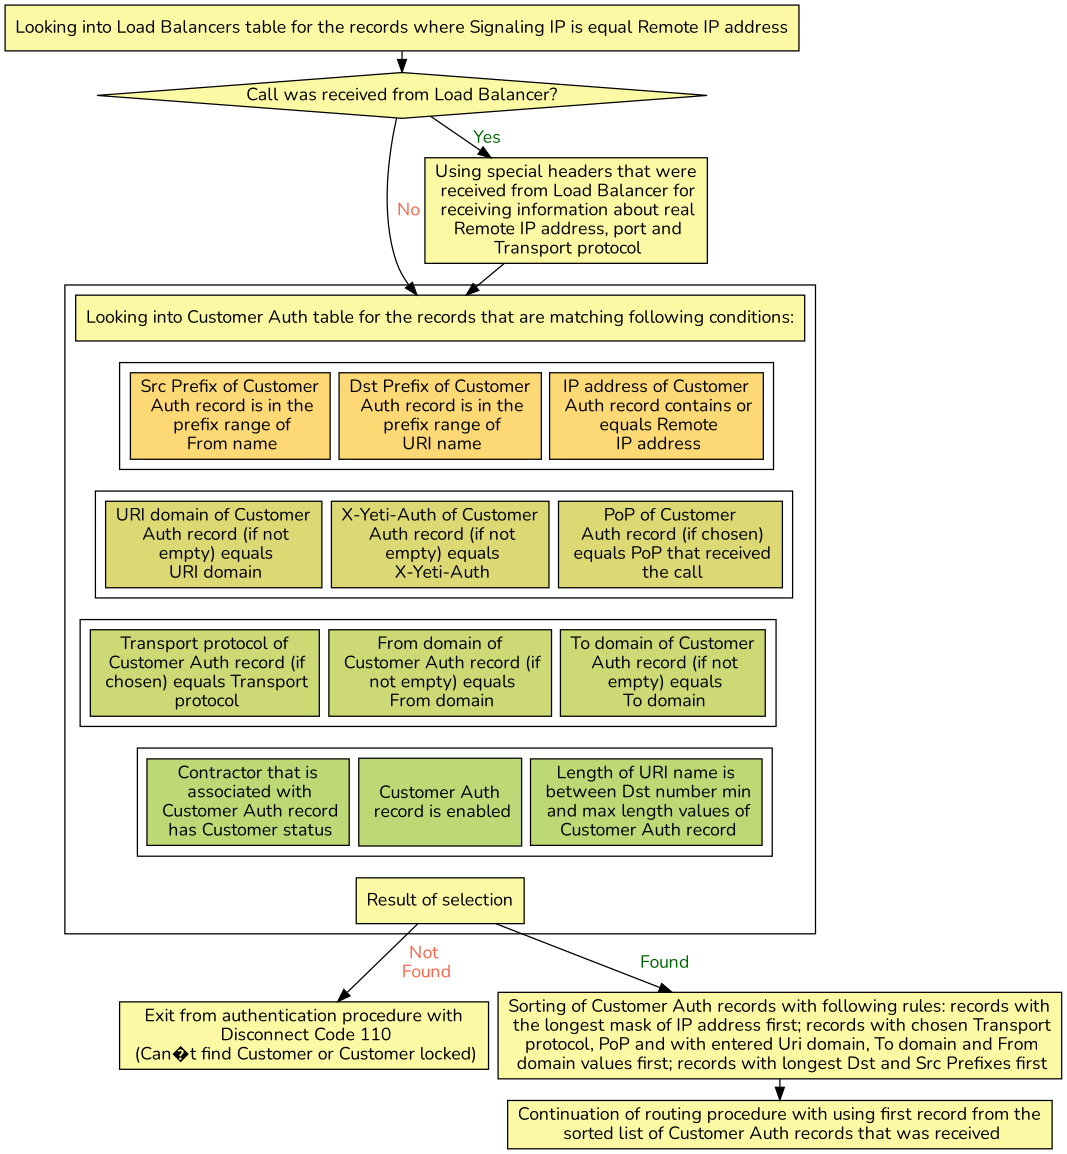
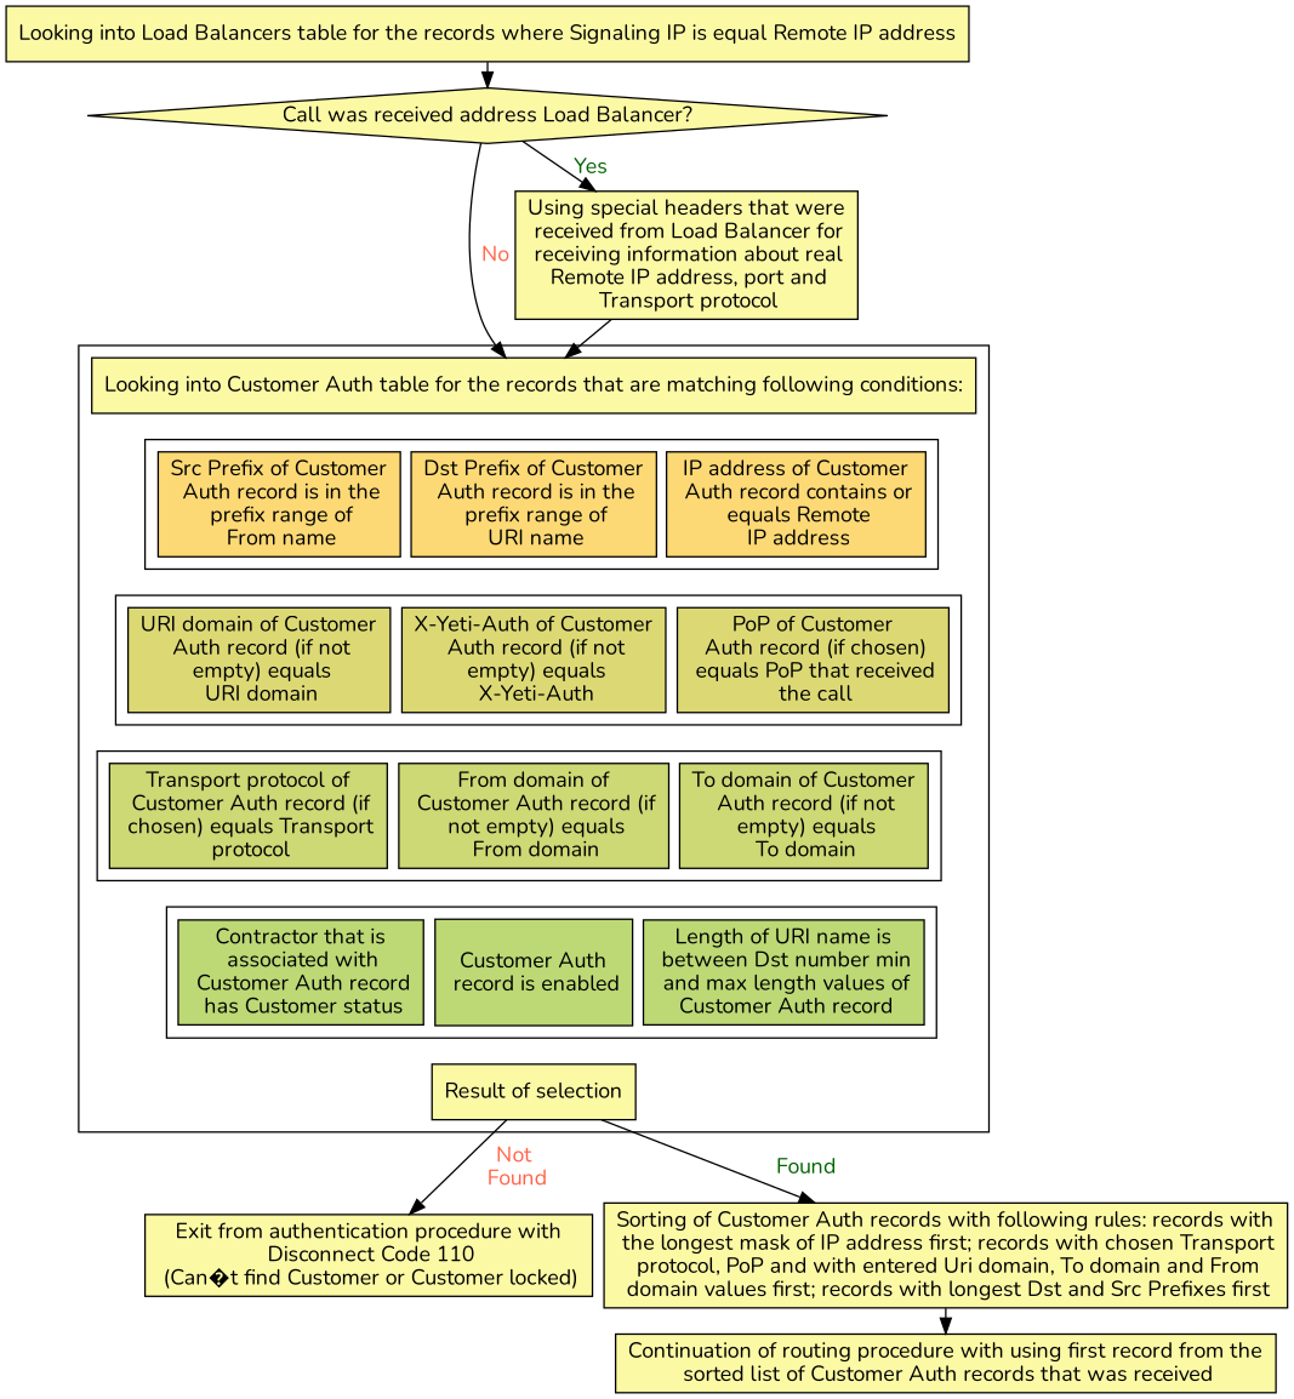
  digraph {
    mindist=0.01
    nodesep=0.1
    ranksep=0.001
    fontname=Nunito
    node [fillcolor="#FCF9A5" shape=box sides=4 style=filled fontname=Nunito]
    edge [fontname=Nunito]
    n1 [fillcolor="#FCD975" label="IP address of Customer\n Auth record contains or\n equals Remote\n IP address"]
    n2 [fillcolor="#FCD975" label="Dst Prefix of Customer\n Auth record is in the\n prefix range of\n URI name"]
    n3 [fillcolor="#FCD975" label="Src Prefix of Customer\n Auth record is in the\n prefix range of\n From name"]
    n4 [fillcolor="#DCD975" label="PoP of Customer\n Auth record (if chosen)\n equals PoP that received\n the call"]
    n5 [fillcolor="#DCD975" label="X-Yeti-Auth of Customer\n Auth record (if not\n empty) equals\n X-Yeti-Auth"]
    n6 [fillcolor="#DCD975" label="URI domain of Customer\n Auth record (if not\n empty) equals\n URI domain"]
    n7 [fillcolor="#CCD975" label="To domain of Customer\n Auth record (if not\n empty) equals\n To domain"]
    n8 [fillcolor="#CCD975" label="From domain of\n Customer Auth record (if\n not empty) equals\n From domain"]
    n9 [fillcolor="#CCD975" label="Transport protocol of\n Customer Auth record (if\n chosen) equals Transport\n protocol"]
    n10 [fillcolor="#BCD975" label="Length of URI name is\n between Dst number min\n and max length values of\n Customer Auth record"]
    n11 [fillcolor="#BCD975" label="\nCustomer Auth\n record is enabled\n "]
    n12 [fillcolor="#BCD975" label="Contractor that is\n associated with\n Customer Auth record\n has Customer status"]
    n13 [label="Looking into Customer Auth table for the records that are matching following conditions:"]
    n14 [label="Result of selection"]
    n15 [label="Exit from authentication procedure with\n Disconnect Code 110\n (Can�t find Customer or Customer locked)"]
    n16 [label="Sorting of Customer Auth records with following rules: records with\n the longest mask of IP address first; records with chosen Transport\n protocol, PoP and with entered Uri domain, To domain and From\n domain values first; records with longest Dst and Src Prefixes first"]
    n17 [label="Looking into Load Balancers table for the records where Signaling IP is equal Remote IP address"]
-   n18 [label="Call was received from Load Balancer?" shape=diamond sides=""]
+   n18 [label="Call was received address Load Balancer?" shape=diamond sides=""]
    n19 [label="Using special headers that were\n received from Load Balancer for\n receiving information about real\n Remote IP address, port and\n Transport protocol"]
    n20 [label="Continuation of routing procedure with using first record from the\n sorted list of Customer Auth records that was received"]
    subgraph cluster_1 {
      shape=doubleoctagon
      n13
      n14
      subgraph cluster_2 {
        shape=doubleoctagon
        n1
        n2
        n3
      }
      subgraph cluster_3 {
        shape=doubleoctagon
        n4
        n5
        n6
      }
      subgraph cluster_4 {
        shape=doubleoctagon
        n7
        n8
        n9
      }
      subgraph cluster_5 {
        shape=doubleoctagon
        n10
        n11
        n12
      }
    }
    n2 -> n5 [style=invis]
    n5 -> n8 [style=invis]
    n8 -> n11 [style=invis]
    n11 -> n14 [style=invis]
    n13 -> n2 [style=invis]
    n14 -> n15 [fontcolor=tomato label="Not\n Found"]
    n14 -> n16 [fontcolor=darkgreen label=Found]
    n16 -> n20
    n17 -> n18
    n18 -> n13 [fontcolor=tomato label=No]
    n18 -> n19 [fontcolor=darkgreen label=Yes]
    n19 -> n13
  }
